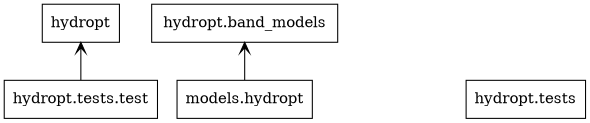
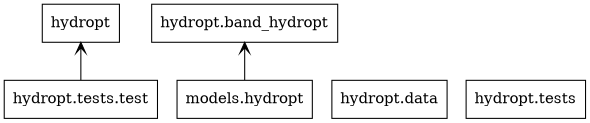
  digraph {
    rankdir=BT
    node [shape=box]
    edge [arrowhead=open arrowtail=none]
    n1 [label=hydropt]
-   n2 [label="hydropt.band_models"]
+   n2 [label="hydropt.band_hydropt"]
+   n3 [label="hydropt.data"]
    n4 [label="models.hydropt"]
    n5 [label="hydropt.tests"]
    n6 [label="hydropt.tests.test"]
    n4 -> n2
    n6 -> n1
  }
